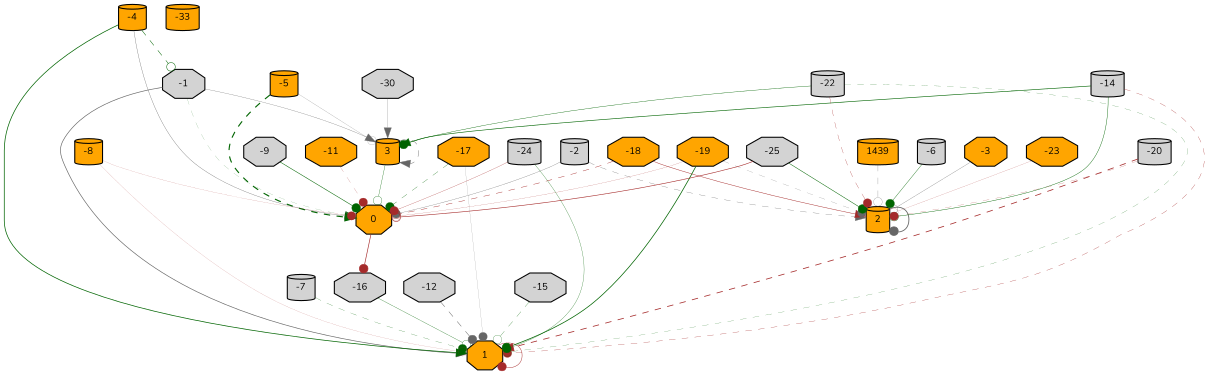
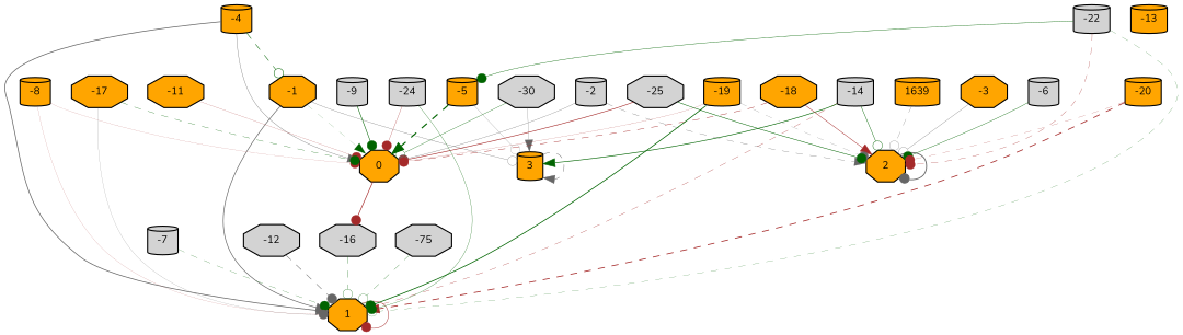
  digraph {
    fontname=Nunito
    node [fillcolor=orange fontname=Nunito fontsize=9 shape=cylinder style=filled]
    edge [arrowhead=dot color=darkgreen fontname=Nunito style=dashed]
-   -1 [fillcolor=lightgrey height=0.2 shape=octagon width=0.2]
+   -1 [height=0.2 shape=octagon width=0.2]
    0 [height=0.2 shape=octagon width=0.2]
    1 [height=0.2 shape=octagon width=0.2]
    3 [height=0.2 width=0.2]
    -16 [fillcolor=lightgrey height=0.2 shape=octagon width=0.2]
    -2 [fillcolor=lightgrey height=0.2 width=0.2]
-   2 [height=0.2 width=0.2]
+   2 [height=0.2 shape=octagon width=0.2]
    -3 [height=0.2 shape=octagon width=0.2]
    -4 [height=0.2 width=0.2]
    -5 [height=0.2 width=0.2]
    -6 [fillcolor=lightgrey height=0.2 width=0.2]
    -7 [fillcolor=lightgrey height=0.2 width=0.2]
    -8 [height=0.2 width=0.2]
-   -9 [fillcolor=lightgrey height=0.2 shape=octagon width=0.2]
+   -9 [fillcolor=lightgrey height=0.2 width=0.2]
    n15 [fillcolor=lightgrey height=0.2 label=-30 shape=octagon width=0.2]
    -11 [height=0.2 shape=octagon width=0.2]
    -12 [fillcolor=lightgrey height=0.2 shape=octagon width=0.2]
-   -13 [height=0.2 width=0.2 label=-33]
+   -13 [height=0.2 width=0.2]
    -14 [fillcolor=lightgrey height=0.2 width=0.2]
-   -15 [fillcolor=lightgrey height=0.2 shape=octagon width=0.2]
+   -15 [fillcolor=lightgrey height=0.2 shape=octagon width=0.2 label=-75]
    -17 [height=0.2 shape=octagon width=0.2]
    -18 [height=0.2 shape=octagon width=0.2]
-   -19 [height=0.2 shape=octagon width=0.2]
-   -20 [fillcolor=lightgrey height=0.2 width=0.2]
+   -19 [height=0.2 width=0.2]
+   -20 [height=0.2 width=0.2]
    n25 [fillcolor=lightgrey height=0.2 label=-25 shape=octagon width=0.2]
    -22 [fillcolor=lightgrey height=0.2 width=0.2]
-   -23 [height=0.2 shape=octagon width=0.2]
    -24 [fillcolor=lightgrey height=0.2 width=0.2]
-   1439 [height=0.2 width=0.2]
+   1439 [height=0.2 width=0.2 label=1639]
    -1 -> 0 [arrowhead=normal penwidth=0.10871887189126087]
    -1 -> 1 [arrowhead=normal color=gray40 penwidth=0.6122420317777941 style=solid]
-   -1 -> 3 [arrowhead=normal color=gray40 penwidth=0.25674370992437107 style=bold]
+   -1 -> 3 [arrowhead=odot color=gray40 penwidth=0.25674370992437107 style=bold]
    0 -> -16 [color=brown penwidth=0.5991581100388825 style=solid]
    1 -> 1 [color=brown penwidth=0.42088438800491323 style=solid]
    3 -> 3 [arrowhead=normal color=gray40 penwidth=0.39015274013446344]
-   -16 -> 1 [arrowhead=odot penwidth=0.2606975800180258 style=bold]
+   -16 -> 1 [arrowhead=odot penwidth=0.2606975800180258]
    -2 -> 0 [color=gray40 penwidth=0.26375149379293916 style=solid]
    -2 -> 2 [arrowhead=normal color=gray40 penwidth=0.26798446484379146]
    2 -> 2 [color=gray40 penwidth=0.8021945345227619 style=solid]
    -3 -> 2 [arrowhead=odot color=gray40 penwidth=0.25808799880535477 style=bold]
    -4 -> -1 [arrowhead=odot penwidth=0.4598281957838677]
    -4 -> 0 [arrowhead=normal color=gray40 penwidth=0.30664227208987194 style=solid]
-   -4 -> 1 [arrowhead=normal penwidth=0.6716090997577605 style=bold]
+   -4 -> 1 [arrowhead=normal color=gray40 penwidth=0.6716090997577605 style=bold]
    -5 -> 0 [arrowhead=normal penwidth=1.0568268078994942]
    -5 -> 3 [arrowhead=odot color=gray40 penwidth=0.1695489808497325 style=bold]
    -6 -> 2 [penwidth=0.33256264221801335 style=solid]
    -7 -> 1 [penwidth=0.19804109371712514]
    -8 -> 0 [color=brown penwidth=0.10328276842448711 style=bold]
    -8 -> 1 [arrowhead=odot color=brown penwidth=0.10357117140881872 style=bold]
    -9 -> 0 [penwidth=0.4890773789251873 style=bold]
-   3 -> 0 [arrowhead=odot penwidth=0.2818891914494191 style=bold]
+   n15 -> 0 [arrowhead=odot penwidth=0.2818891914494191 style=bold]
    n15 -> 3 [arrowhead=normal color=gray40 penwidth=0.21563370573524904 style=bold]
-   -11 -> 0 [color=brown penwidth=0.15244085210924374]
+   -11 -> 0 [color=brown penwidth=0.15244085210924374 style=bold]
    -12 -> 1 [color=gray40 penwidth=0.4528245286963214]
    -14 -> 1 [color=brown penwidth=0.2668213327480769]
    -14 -> 3 [arrowhead=normal penwidth=0.565970666459051 style=bold]
    -14 -> 2 [arrowhead=odot penwidth=0.3788311657154433 style=solid]
    -15 -> 1 [arrowhead=odot penwidth=0.22788873549532893]
    -17 -> 0 [penwidth=0.25736255433099986]
    -17 -> 1 [color=gray40 penwidth=0.13552102791245046 style=solid]
-   -18 -> 0 [arrowhead=odot color=brown penwidth=0.38703756221238383]
+   -18 -> 0 [color=brown penwidth=0.38703756221238383]
    -18 -> 2 [arrowhead=normal color=brown penwidth=0.4200961384842381 style=bold]
    -19 -> 0 [arrowhead=odot color=brown penwidth=0.1418781869611105 style=solid]
    -19 -> 1 [penwidth=0.684166581732057 style=solid]
    -19 -> 2 [color=gray40 penwidth=0.17211380484976252]
    -20 -> 1 [arrowhead=normal color=brown penwidth=0.7219283979838824]
    -20 -> 2 [color=brown penwidth=0.17207470027846644]
    n25 -> 0 [arrowhead=odot color=brown penwidth=0.5447707345755574 style=solid]
    n25 -> 2 [penwidth=0.45778671700070905 style=solid]
    -22 -> 1 [arrowhead=odot penwidth=0.16608255175189512]
-   -22 -> 3 [penwidth=0.34512038307877957 style=bold]
+   -22 -> -5 [penwidth=0.34512038307877957 style=bold]
    -22 -> 2 [color=brown penwidth=0.25548866275786597]
-   -23 -> 2 [arrowhead=odot color=brown penwidth=0.13048946809845244 style=bold]
    -24 -> 0 [color=brown penwidth=0.23667933338465227 style=solid]
    -24 -> 1 [penwidth=0.241969161565353 style=solid]
    1439 -> 2 [arrowhead=odot color=gray40 penwidth=0.22678713082853474]
  }
